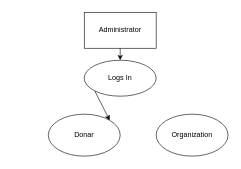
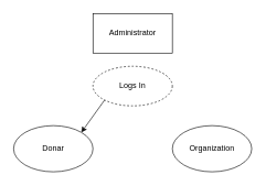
  <mxCell id="0" />
  <mxCell id="1" parent="0" />
  <mxCell id="2" value="Administrator" style="rounded=0;whiteSpace=wrap;html=1;" vertex="1" parent="1"><mxGeometry x="140" y="20" width="120" height="60" as="geometry" /></mxCell>
- <mxCell id="3" value="Logs In" style="ellipse;whiteSpace=wrap;html=1;" vertex="1" parent="1"><mxGeometry x="140" y="100" width="120" height="60" as="geometry" /></mxCell>
- <mxCell id="4" value="" style="endArrow=classic;html=1;rounded=0;exitX=0.5;exitY=1;exitDx=0;exitDy=0;entryX=0.5;entryY=0;entryDx=0;entryDy=0;" edge="1" parent="1" source="2" target="3"><mxGeometry width="50" height="50" relative="1" as="geometry"><mxPoint x="175" y="360" as="sourcePoint" /><mxPoint x="225" y="310" as="targetPoint" /></mxGeometry></mxCell>
- <mxCell id="5" value="Donar" style="ellipse;whiteSpace=wrap;html=1;" vertex="1" parent="1"><mxGeometry x="80" y="190" width="120" height="70" as="geometry" /></mxCell>
+ <mxCell id="3" value="Logs In" style="ellipse;whiteSpace=wrap;html=1;dashed=1;" vertex="1" parent="1"><mxGeometry x="140" y="100" width="120" height="60" as="geometry" /></mxCell>
+ <mxCell id="5" value="Donar" style="ellipse;whiteSpace=wrap;html=1;" vertex="1" parent="1"><mxGeometry x="20" y="190" width="120" height="70" as="geometry" /></mxCell>
  <mxCell id="6" value="Organization" style="ellipse;whiteSpace=wrap;html=1;" vertex="1" parent="1"><mxGeometry x="260" y="190" width="120" height="70" as="geometry" /></mxCell>
  <mxCell id="7" value="" style="endArrow=classic;html=1;rounded=0;exitX=0;exitY=1;exitDx=0;exitDy=0;entryX=1;entryY=0;entryDx=0;entryDy=0;" edge="1" parent="1" source="3" target="5"><mxGeometry width="50" height="50" relative="1" as="geometry"><mxPoint x="175" y="260" as="sourcePoint" /><mxPoint x="225" y="210" as="targetPoint" /></mxGeometry></mxCell>
